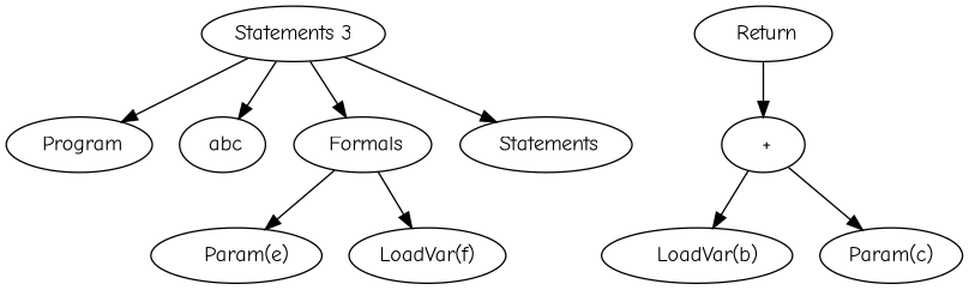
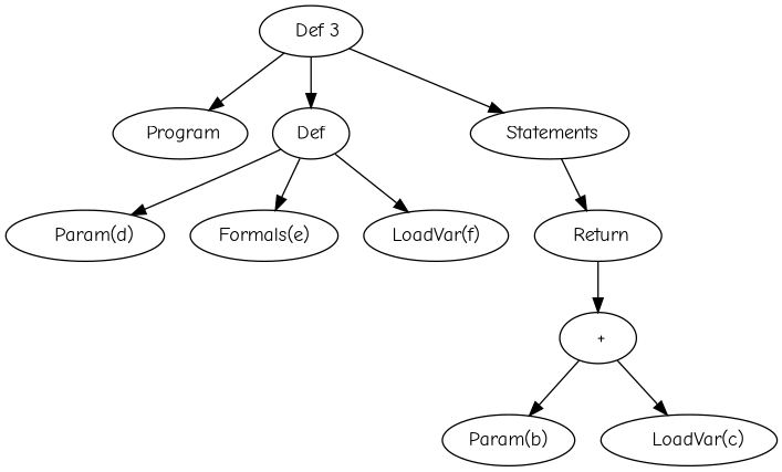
  digraph {
    fontname="Comic Neue"
    node [fontname="Comic Neue"]
    edge [fontname="Comic Neue"]
    n1 [label=" Program"]
-   n2 [label="Statements 3"]
-   n3 [label=" abc"]
-   n4 [label=" Formals"]
+   n2 [label="  Def 3"]
+   n4 [label=Def]
    n5 [label=" Statements"]
-   n7 [label="   Param(e)"]
+   n6 [label="   Param(d)"]
+   n7 [label="Formals(e)"]
    n8 [label="LoadVar(f)"]
    n9 [label="  Return "]
    n10 [label=" +"]
-   n11 [label="   LoadVar(b)"]
-   n12 [label="Param(c)"]
+   n11 [label="Param(b)"]
+   n12 [label="   LoadVar(c)"]
    n2 -> n1
-   n2 -> n3
    n2 -> n4
    n2 -> n5
+   n4 -> n6
    n4 -> n7
    n4 -> n8
+   n5 -> n9
    n9 -> n10
    n10 -> n11
    n10 -> n12
  }
